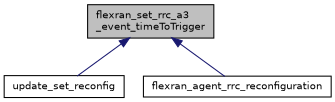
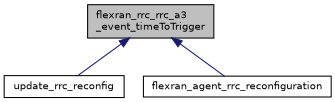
  digraph {
    rankdir=TB
    node [color=black fillcolor=white fontname=Helvetica fontsize=10 shape=record style=filled]
    edge [color=midnightblue dir=back fontname=Helvetica fontsize=10 labelfontname=Helvetica labelfontsize=10 style=solid]
-   n1 [fillcolor=grey75 fontcolor=black height=0.2 label="flexran_set_rrc_a3\l_event_timeToTrigger" width=0.4]
-   n2 [height=0.2 label=update_set_reconfig width=0.4]
+   n1 [fillcolor=grey75 fontcolor=black height=0.2 label="flexran_rrc_rrc_a3\l_event_timeToTrigger" width=0.4]
+   n2 [height=0.2 label=update_rrc_reconfig width=0.4]
    n3 [height=0.2 label=flexran_agent_rrc_reconfiguration width=0.4]
    n1 -> n2
    n1 -> n3
  }
